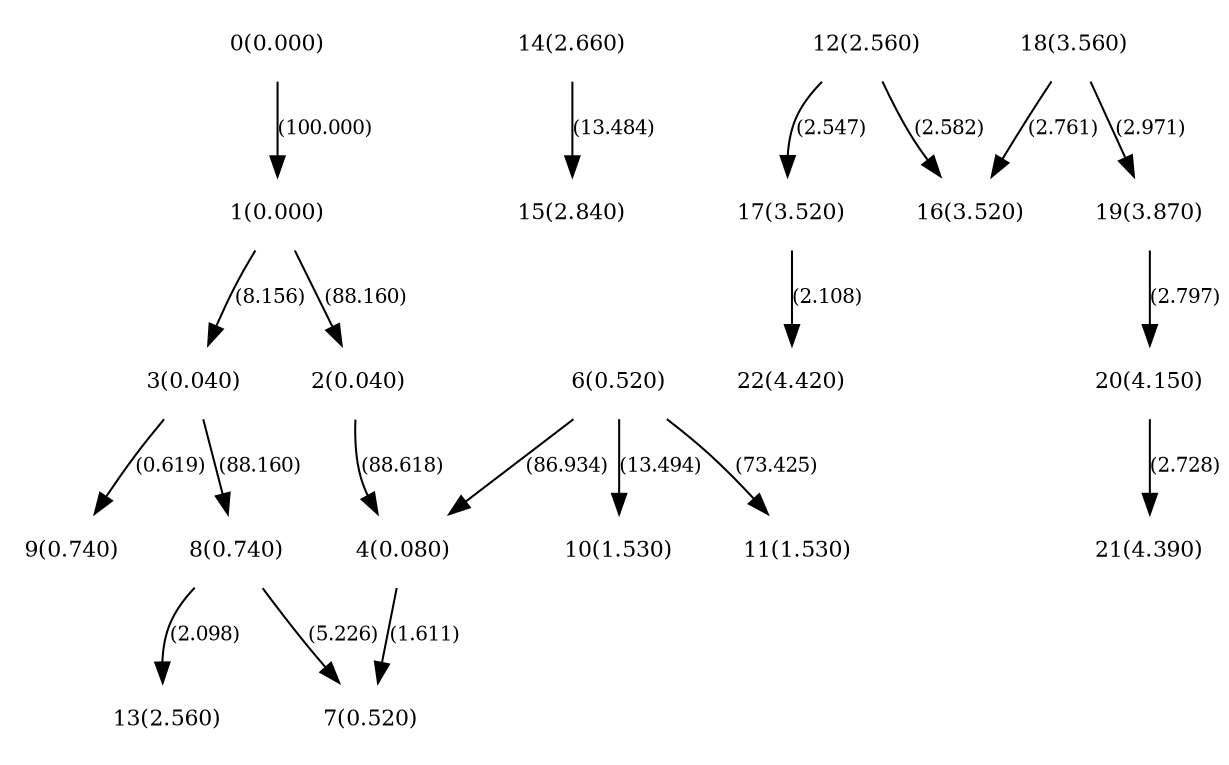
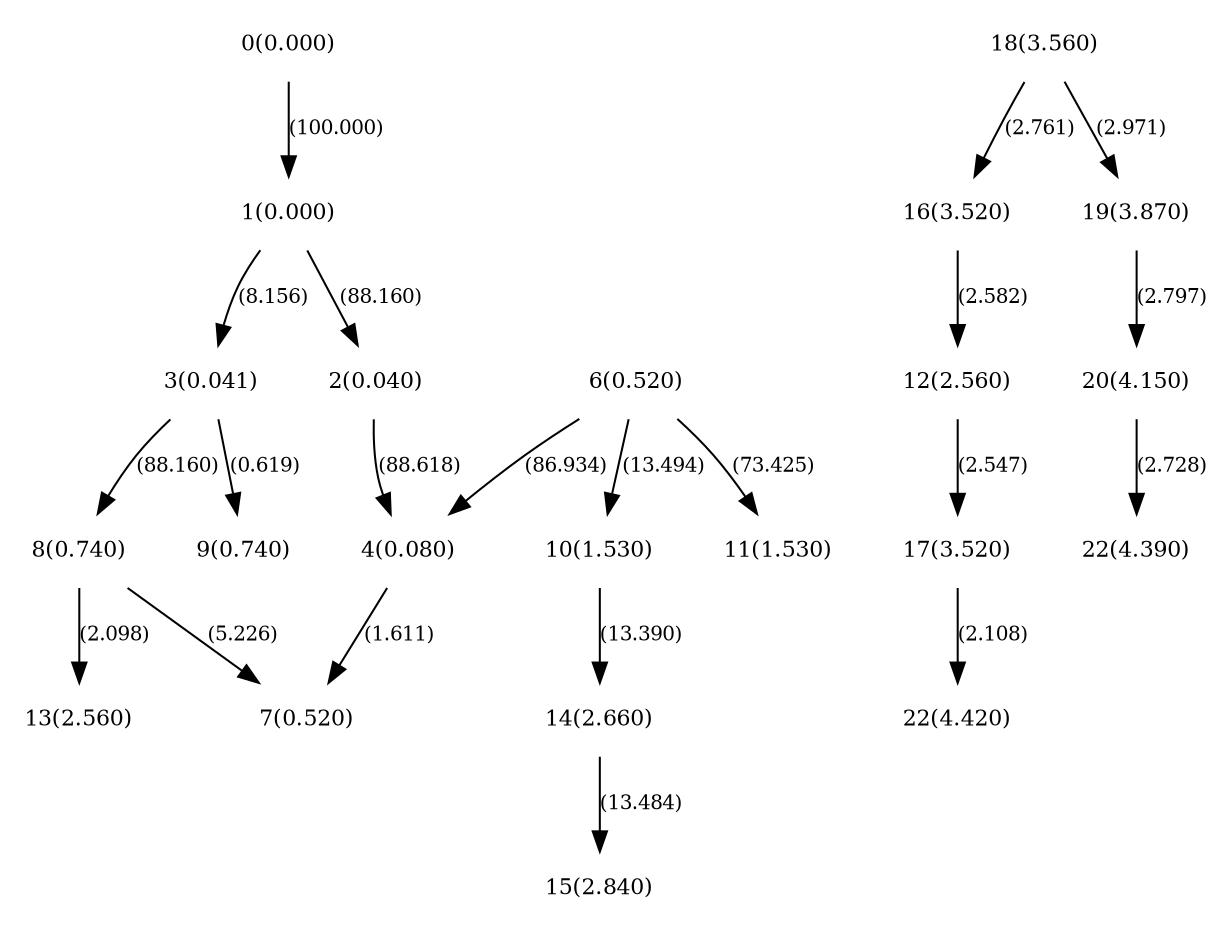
  digraph {
    rankdir=TB
    node [fontsize=11 shape=plaintext]
    edge [fontsize=10]
    n1 [label="0(0.000)"]
    n2 [label="1(0.000)"]
    n3 [label="2(0.040)"]
-   n4 [label="3(0.040)"]
+   n4 [label="3(0.041)"]
    n5 [label="4(0.080)"]
    n6 [label="8(0.740)"]
    n7 [label="9(0.740)"]
    n8 [label="7(0.520)"]
    n9 [label="13(2.560)"]
    n10 [label="6(0.520)"]
    n11 [label="10(1.530)"]
    n12 [label="11(1.530)"]
    n13 [label="14(2.660)"]
    n14 [label="12(2.560)"]
    n15 [label="16(3.520)"]
    n16 [label="17(3.520)"]
    n17 [label="15(2.840)"]
    n18 [label="22(4.420)"]
    n19 [label="18(3.560)"]
    n20 [label="19(3.870)"]
    n21 [label="20(4.150)"]
-   n22 [label="21(4.390)"]
+   n22 [label="22(4.390)"]
    n1 -> n2 [label="(100.000)"]
    n2 -> n3 [label="(88.160)"]
    n2 -> n4 [label="(8.156)"]
    n3 -> n5 [label="(88.618)"]
    n4 -> n6 [label="(88.160)"]
    n4 -> n7 [label="(0.619)"]
    n5 -> n8 [label="(1.611)"]
    n6 -> n8 [label="(5.226)"]
    n6 -> n9 [label="(2.098)"]
    n10 -> n5 [label="(86.934)"]
    n10 -> n11 [label="(13.494)"]
    n10 -> n12 [label="(73.425)"]
+   n11 -> n13 [label="(13.390)"]
    n13 -> n17 [label="(13.484)"]
-   n14 -> n15 [label="(2.582)"]
+   n15 -> n14 [label="(2.582)"]
    n14 -> n16 [label="(2.547)"]
    n16 -> n18 [label="(2.108)"]
    n19 -> n15 [label="(2.761)"]
    n19 -> n20 [label="(2.971)"]
    n20 -> n21 [label="(2.797)"]
    n21 -> n22 [label="(2.728)"]
  }
